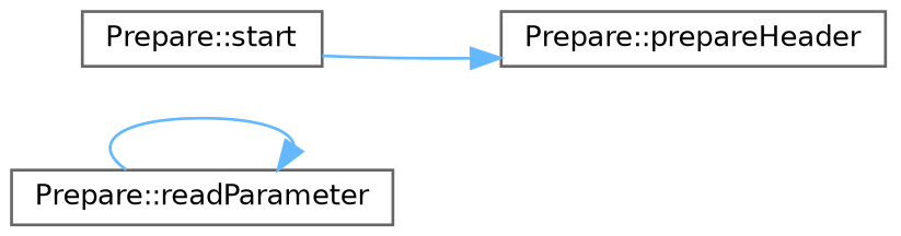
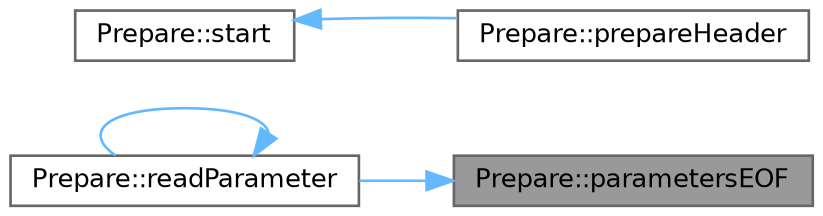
  digraph {
    rankdir=RL
    node [color=grey40 fillcolor=white fontname=Helvetica fontsize=10 shape=box style=filled]
    edge [color=steelblue1 dir=back fontname=Helvetica fontsize=10 labelfontname=Helvetica labelfontsize=10 style=solid]
+   n1 [color=gray40 fillcolor=grey60 fontcolor=black height=0.2 label="Prepare::parametersEOF" width=0.4]
    n2 [height=0.2 label="Prepare::readParameter" width=0.4]
    n3 [height=0.2 label="Prepare::prepareHeader" width=0.4]
    n4 [height=0.2 label="Prepare::start" width=0.4]
+   n1 -> n2
    n2 -> n2
-   n3 -> n4
+   n4 -> n3
  }
